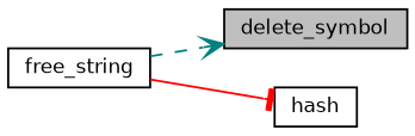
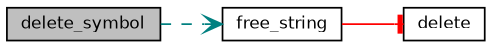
  digraph {
    rankdir=LR
    node [color=black fillcolor=white fontname=Helvetica fontsize=10 shape=record style=filled]
    edge [fontname=Helvetica fontsize=10 labelfontname=Helvetica labelfontsize=10]
    n1 [fillcolor=grey75 fontcolor=black height=0.2 label=delete_symbol width=0.4]
    n2 [height=0.2 label=free_string width=0.4]
-   n3 [height=0.2 label=hash width=0.4]
-   n2 -> n1 [arrowhead=vee color=teal style=dashed]
+   n3 [height=0.2 label=delete width=0.4]
+   n1 -> n2 [arrowhead=vee color=teal style=dashed]
    n2 -> n3 [arrowhead=tee color=red style=solid]
  }
